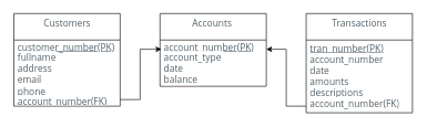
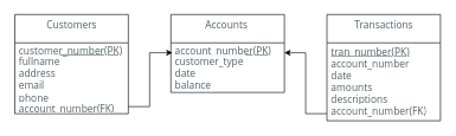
  <mxCell id="0" />
  <mxCell id="1" parent="0" />
  <mxCell id="2" value="&lt;span style=&quot;color: rgb(82 , 96 , 105) ; font-family: &amp;#34;open sans&amp;#34; , sans-serif ; font-size: 14px ; text-align: left ; background-color: rgb(255 , 255 , 255)&quot;&gt;Customers&lt;/span&gt;" style="swimlane;fontStyle=0;align=center;verticalAlign=top;childLayout=stackLayout;horizontal=1;startSize=40;horizontalStack=0;resizeParent=1;resizeParentMax=0;resizeLast=0;collapsible=0;marginBottom=0;html=1;" vertex="1" parent="1"><mxGeometry x="20" y="20" width="160" height="140" as="geometry" /></mxCell>
  <mxCell id="3" value="&lt;span style=&quot;color: rgb(82 , 96 , 105) ; font-family: &amp;#34;open sans&amp;#34; , sans-serif ; font-size: 14px ; background-color: rgb(255 , 255 , 255)&quot;&gt;&lt;u&gt;customer_number(PK)&lt;br&gt;&lt;/u&gt;&lt;/span&gt;&lt;span style=&quot;color: rgb(82 , 96 , 105) ; font-family: &amp;#34;open sans&amp;#34; , sans-serif ; font-size: 14px ; background-color: rgb(255 , 255 , 255)&quot;&gt;fullname&lt;br&gt;&lt;/span&gt;&lt;span style=&quot;color: rgb(82 , 96 , 105) ; font-family: &amp;#34;open sans&amp;#34; , sans-serif ; font-size: 14px ; background-color: rgb(255 , 255 , 255)&quot;&gt;address&lt;br&gt;&lt;/span&gt;&lt;span style=&quot;color: rgb(82 , 96 , 105) ; font-family: &amp;#34;open sans&amp;#34; , sans-serif ; font-size: 14px ; background-color: rgb(255 , 255 , 255)&quot;&gt;email&lt;br&gt;&lt;/span&gt;&lt;span style=&quot;color: rgb(82 , 96 , 105) ; font-family: &amp;#34;open sans&amp;#34; , sans-serif ; font-size: 14px ; background-color: rgb(255 , 255 , 255)&quot;&gt;phone&amp;nbsp;&lt;br&gt;&lt;/span&gt;&lt;span style=&quot;color: rgb(82 , 96 , 105) ; font-family: &amp;#34;open sans&amp;#34; , sans-serif ; font-size: 14px ; background-color: rgb(255 , 255 , 255)&quot;&gt;account_number(FK)&lt;/span&gt;&lt;span style=&quot;color: rgb(82 , 96 , 105) ; font-family: &amp;#34;open sans&amp;#34; , sans-serif ; font-size: 14px ; background-color: rgb(255 , 255 , 255)&quot;&gt;&lt;u&gt;&lt;br&gt;&lt;/u&gt;&lt;/span&gt;" style="text;html=1;strokeColor=none;fillColor=none;align=left;verticalAlign=middle;spacingLeft=4;spacingRight=4;overflow=hidden;rotatable=0;points=[[0,0.5],[1,0.5]];portConstraint=eastwest;" vertex="1" parent="2"><mxGeometry y="40" width="160" height="100" as="geometry" /></mxCell>
  <mxCell id="4" value="&lt;span style=&quot;color: rgb(82 , 96 , 105) ; font-family: &amp;#34;open sans&amp;#34; , sans-serif ; font-size: 14px ; text-align: left ; background-color: rgb(255 , 255 , 255)&quot;&gt;Accounts&amp;nbsp;&lt;/span&gt;" style="swimlane;fontStyle=0;align=center;verticalAlign=top;childLayout=stackLayout;horizontal=1;startSize=40;horizontalStack=0;resizeParent=1;resizeParentMax=0;resizeLast=0;collapsible=0;marginBottom=0;html=1;" vertex="1" parent="1"><mxGeometry x="240" y="20" width="160" height="110" as="geometry" /></mxCell>
- <mxCell id="5" value="&lt;span style=&quot;color: rgb(82 , 96 , 105) ; font-family: &amp;#34;open sans&amp;#34; , sans-serif ; font-size: 14px ; background-color: rgb(255 , 255 , 255)&quot;&gt;a&lt;u&gt;ccount_number&lt;/u&gt;&lt;/span&gt;&lt;span style=&quot;color: rgb(82 , 96 , 105) ; font-family: &amp;#34;open sans&amp;#34; , sans-serif ; font-size: 14px ; background-color: rgb(255 , 255 , 255)&quot;&gt;&lt;u&gt;(PK)&lt;br&gt;&lt;/u&gt;&lt;/span&gt;&lt;span style=&quot;color: rgb(82 , 96 , 105) ; font-family: &amp;#34;open sans&amp;#34; , sans-serif ; font-size: 14px ; background-color: rgb(255 , 255 , 255)&quot;&gt;account_type&amp;nbsp;&lt;/span&gt;&lt;span style=&quot;color: rgb(82 , 96 , 105) ; font-family: &amp;#34;open sans&amp;#34; , sans-serif ; font-size: 14px ; background-color: rgb(255 , 255 , 255)&quot;&gt;&lt;br&gt;&lt;/span&gt;&lt;span style=&quot;color: rgb(82 , 96 , 105) ; font-family: &amp;#34;open sans&amp;#34; , sans-serif ; font-size: 14px ; background-color: rgb(255 , 255 , 255)&quot;&gt;date&amp;nbsp;&lt;/span&gt;&lt;span style=&quot;color: rgb(82 , 96 , 105) ; font-family: &amp;#34;open sans&amp;#34; , sans-serif ; font-size: 14px ; background-color: rgb(255 , 255 , 255)&quot;&gt;&lt;br&gt;&lt;/span&gt;&lt;span style=&quot;color: rgb(82 , 96 , 105) ; font-family: &amp;#34;open sans&amp;#34; , sans-serif ; font-size: 14px ; background-color: rgb(255 , 255 , 255)&quot;&gt;balance&amp;nbsp;&lt;/span&gt;&lt;span style=&quot;color: rgb(82 , 96 , 105) ; font-family: &amp;#34;open sans&amp;#34; , sans-serif ; font-size: 14px ; background-color: rgb(255 , 255 , 255)&quot;&gt;&lt;u&gt;&lt;br&gt;&lt;/u&gt;&lt;/span&gt;" style="text;html=1;strokeColor=none;fillColor=none;align=left;verticalAlign=middle;spacingLeft=4;spacingRight=4;overflow=hidden;rotatable=0;points=[[0,0.5],[1,0.5]];portConstraint=eastwest;" vertex="1" parent="4"><mxGeometry y="40" width="160" height="70" as="geometry" /></mxCell>
+ <mxCell id="5" value="&lt;span style=&quot;color: rgb(82 , 96 , 105) ; font-family: &amp;#34;open sans&amp;#34; , sans-serif ; font-size: 14px ; background-color: rgb(255 , 255 , 255)&quot;&gt;a&lt;u&gt;ccount_number&lt;/u&gt;&lt;/span&gt;&lt;span style=&quot;color: rgb(82 , 96 , 105) ; font-family: &amp;#34;open sans&amp;#34; , sans-serif ; font-size: 14px ; background-color: rgb(255 , 255 , 255)&quot;&gt;&lt;u&gt;(PK)&lt;br&gt;&lt;/u&gt;&lt;/span&gt;&lt;span style=&quot;color: rgb(82 , 96 , 105) ; font-family: &amp;#34;open sans&amp;#34; , sans-serif ; font-size: 14px ; background-color: rgb(255 , 255 , 255)&quot;&gt;customer_type&amp;nbsp;&lt;/span&gt;&lt;span style=&quot;color: rgb(82 , 96 , 105) ; font-family: &amp;#34;open sans&amp;#34; , sans-serif ; font-size: 14px ; background-color: rgb(255 , 255 , 255)&quot;&gt;&lt;br&gt;&lt;/span&gt;&lt;span style=&quot;color: rgb(82 , 96 , 105) ; font-family: &amp;#34;open sans&amp;#34; , sans-serif ; font-size: 14px ; background-color: rgb(255 , 255 , 255)&quot;&gt;date&amp;nbsp;&lt;/span&gt;&lt;span style=&quot;color: rgb(82 , 96 , 105) ; font-family: &amp;#34;open sans&amp;#34; , sans-serif ; font-size: 14px ; background-color: rgb(255 , 255 , 255)&quot;&gt;&lt;br&gt;&lt;/span&gt;&lt;span style=&quot;color: rgb(82 , 96 , 105) ; font-family: &amp;#34;open sans&amp;#34; , sans-serif ; font-size: 14px ; background-color: rgb(255 , 255 , 255)&quot;&gt;balance&amp;nbsp;&lt;/span&gt;&lt;span style=&quot;color: rgb(82 , 96 , 105) ; font-family: &amp;#34;open sans&amp;#34; , sans-serif ; font-size: 14px ; background-color: rgb(255 , 255 , 255)&quot;&gt;&lt;u&gt;&lt;br&gt;&lt;/u&gt;&lt;/span&gt;" style="text;html=1;strokeColor=none;fillColor=none;align=left;verticalAlign=middle;spacingLeft=4;spacingRight=4;overflow=hidden;rotatable=0;points=[[0,0.5],[1,0.5]];portConstraint=eastwest;" vertex="1" parent="4"><mxGeometry y="40" width="160" height="70" as="geometry" /></mxCell>
  <mxCell id="6" value="&lt;span style=&quot;color: rgb(82 , 96 , 105) ; font-family: &amp;#34;open sans&amp;#34; , sans-serif ; font-size: 14px ; text-align: left ; background-color: rgb(255 , 255 , 255)&quot;&gt;Transactions&lt;/span&gt;" style="swimlane;fontStyle=0;align=center;verticalAlign=top;childLayout=stackLayout;horizontal=1;startSize=40;horizontalStack=0;resizeParent=1;resizeParentMax=0;resizeLast=0;collapsible=0;marginBottom=0;html=1;" vertex="1" parent="1"><mxGeometry x="460" y="20" width="160" height="150" as="geometry" /></mxCell>
  <mxCell id="7" value="&lt;span style=&quot;color: rgb(82 , 96 , 105) ; font-family: &amp;#34;open sans&amp;#34; , sans-serif ; font-size: 14px ; background-color: rgb(255 , 255 , 255)&quot;&gt;&lt;u&gt;tran_number(PK)&lt;br&gt;&lt;/u&gt;&lt;/span&gt;&lt;span style=&quot;color: rgb(82 , 96 , 105) ; font-family: &amp;#34;open sans&amp;#34; , sans-serif ; font-size: 14px ; background-color: rgb(255 , 255 , 255)&quot;&gt;account_number&lt;br&gt;&lt;/span&gt;&lt;span style=&quot;color: rgb(82 , 96 , 105) ; font-family: &amp;#34;open sans&amp;#34; , sans-serif ; font-size: 14px ; background-color: rgb(255 , 255 , 255)&quot;&gt;date&amp;nbsp;&lt;br&gt;&lt;/span&gt;&lt;span style=&quot;color: rgb(82 , 96 , 105) ; font-family: &amp;#34;open sans&amp;#34; , sans-serif ; font-size: 14px ; background-color: rgb(255 , 255 , 255)&quot;&gt;amounts&amp;nbsp;&lt;br&gt;&lt;/span&gt;&lt;span style=&quot;color: rgb(82 , 96 , 105) ; font-family: &amp;#34;open sans&amp;#34; , sans-serif ; font-size: 14px ; background-color: rgb(255 , 255 , 255)&quot;&gt;descriptions&amp;nbsp;&lt;br&gt;&lt;/span&gt;&lt;span style=&quot;color: rgb(82 , 96 , 105) ; font-family: &amp;#34;open sans&amp;#34; , sans-serif ; font-size: 14px ; background-color: rgb(255 , 255 , 255)&quot;&gt;account_number(FK)&lt;/span&gt;&lt;span style=&quot;color: rgb(82 , 96 , 105) ; font-family: &amp;#34;open sans&amp;#34; , sans-serif ; font-size: 14px ; background-color: rgb(255 , 255 , 255)&quot;&gt;&lt;u&gt;&lt;br&gt;&lt;/u&gt;&lt;/span&gt;" style="text;html=1;strokeColor=none;fillColor=none;align=left;verticalAlign=middle;spacingLeft=4;spacingRight=4;overflow=hidden;rotatable=0;points=[[0,0.5],[1,0.5]];portConstraint=eastwest;" vertex="1" parent="6"><mxGeometry y="40" width="160" height="110" as="geometry" /></mxCell>
  <mxCell id="8" style="edgeStyle=orthogonalEdgeStyle;rounded=0;orthogonalLoop=1;jettySize=auto;html=1;entryX=0.013;entryY=0.2;entryDx=0;entryDy=0;entryPerimeter=0;" edge="1" parent="1" source="3" target="5"><mxGeometry relative="1" as="geometry"><Array as="points"><mxPoint x="210" y="150" /><mxPoint x="210" y="74" /></Array></mxGeometry></mxCell>
  <mxCell id="9" style="edgeStyle=orthogonalEdgeStyle;rounded=0;orthogonalLoop=1;jettySize=auto;html=1;entryX=1;entryY=0.2;entryDx=0;entryDy=0;entryPerimeter=0;" edge="1" parent="1" source="7" target="5"><mxGeometry relative="1" as="geometry"><Array as="points"><mxPoint x="430" y="160" /><mxPoint x="430" y="74" /></Array></mxGeometry></mxCell>
